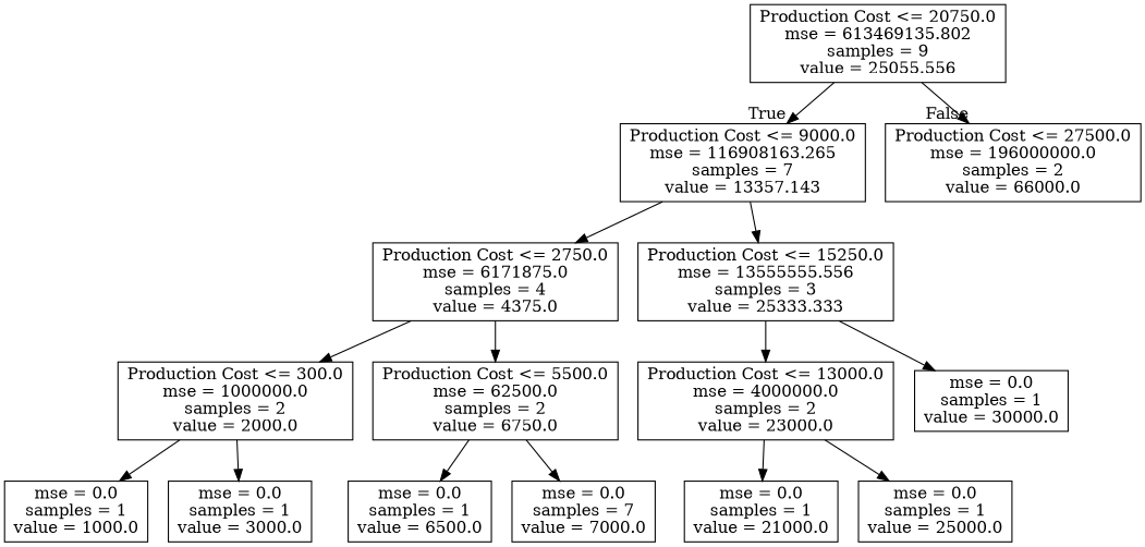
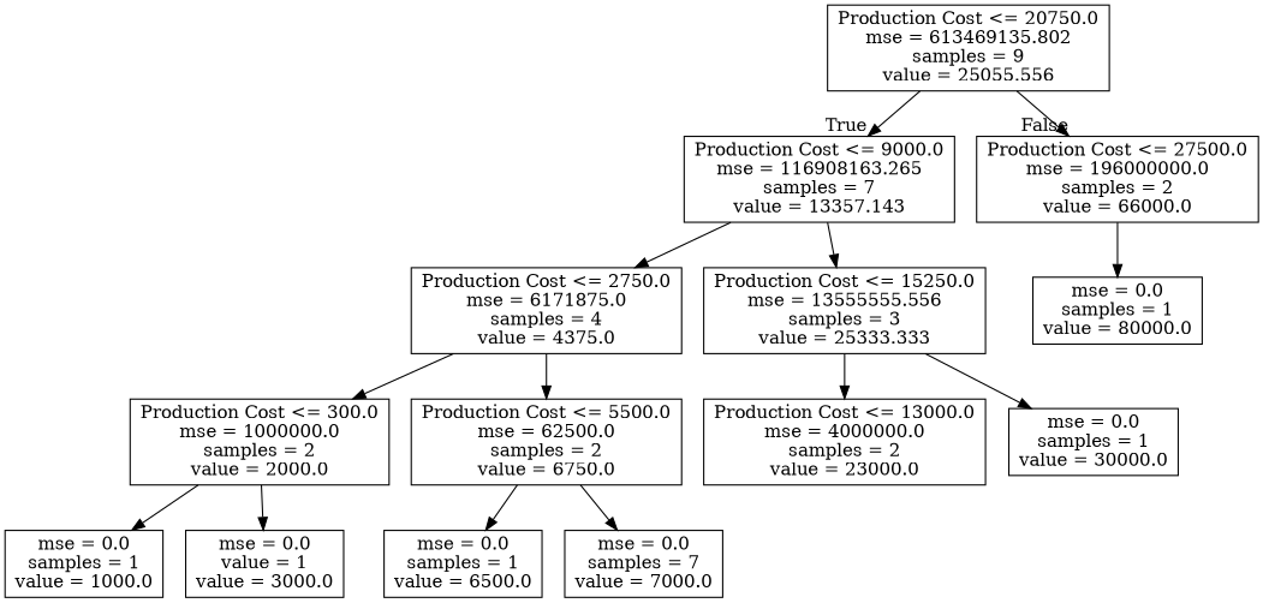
  digraph {
    node [shape=box]
    n1 [label="Production Cost <= 20750.0\nmse = 613469135.802\nsamples = 9\nvalue = 25055.556"]
    n2 [label="Production Cost <= 9000.0\nmse = 116908163.265\nsamples = 7\nvalue = 13357.143"]
    n3 [label="Production Cost <= 27500.0\nmse = 196000000.0\nsamples = 2\nvalue = 66000.0"]
    n4 [label="Production Cost <= 2750.0\nmse = 6171875.0\nsamples = 4\nvalue = 4375.0"]
    n5 [label="Production Cost <= 15250.0\nmse = 13555555.556\nsamples = 3\nvalue = 25333.333"]
+   n6 [label="mse = 0.0\nsamples = 1\nvalue = 80000.0"]
    n7 [label="Production Cost <= 300.0\nmse = 1000000.0\nsamples = 2\nvalue = 2000.0"]
    n8 [label="Production Cost <= 5500.0\nmse = 62500.0\nsamples = 2\nvalue = 6750.0"]
    n9 [label="Production Cost <= 13000.0\nmse = 4000000.0\nsamples = 2\nvalue = 23000.0"]
    n10 [label="mse = 0.0\nsamples = 1\nvalue = 30000.0"]
    n11 [label="mse = 0.0\nsamples = 1\nvalue = 1000.0"]
-   n12 [label="mse = 0.0\nsamples = 1\nvalue = 3000.0"]
+   n12 [label="mse = 0.0\nvalue = 1\nvalue = 3000.0"]
    n13 [label="mse = 0.0\nsamples = 1\nvalue = 6500.0"]
    n14 [label="mse = 0.0\nsamples = 7\nvalue = 7000.0"]
-   n15 [label="mse = 0.0\nsamples = 1\nvalue = 21000.0"]
-   n16 [label="mse = 0.0\nsamples = 1\nvalue = 25000.0"]
    n1 -> n2 [headlabel=True labelangle=45 labeldistance=2.5]
    n1 -> n3 [headlabel=False labelangle=-45 labeldistance=2.5]
    n2 -> n4
    n2 -> n5
+   n3 -> n6
    n4 -> n7
    n4 -> n8
    n5 -> n9
    n5 -> n10
    n7 -> n11
    n7 -> n12
    n8 -> n13
    n8 -> n14
-   n9 -> n15
-   n9 -> n16
  }
